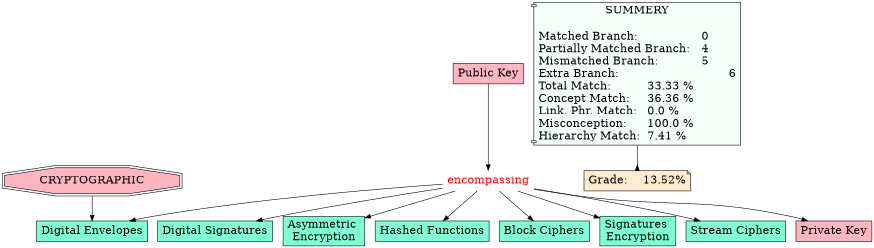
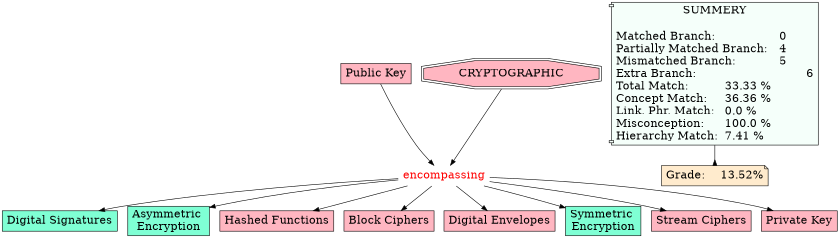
  digraph {
    node [Gsplines=true fontsize=20 shape=rect fillcolor=aquamarine style=filled]
    edge [constraint=true]
    n1 [fontcolor=red label=encompassing shape=none fillcolor="" style=""]
    n2 [label="Digital Signatures\n"]
    n3 [label="Asymmetric \nEncryption"]
-   n4 [label="Hashed Functions\n"]
-   n5 [label="Block Ciphers\n"]
-   n6 [label="Digital Envelopes\n"]
-   n7 [label="Signatures \nEncryption"]
-   n8 [label="Stream Ciphers\n"]
+   n4 [fillcolor="#FFB6C1" label="Hashed Functions\n"]
+   n5 [fillcolor="#FFB6C1" label="Block Ciphers\n"]
+   n6 [fillcolor="#FFB6C1" label="Digital Envelopes\n"]
+   n7 [label="Symmetric \nEncryption"]
+   n8 [fillcolor="#FFB6C1" label="Stream Ciphers\n"]
    n9 [fillcolor="#FFB6C1" label="Private Key\n"]
    n10 [fillcolor="#FFB6C1" label="Public Key\n"]
    n11 [fillcolor="#FFB6C1" label=CRYPTOGRAPHIC shape=doubleoctagon]
    n12 [fillcolor="#F5FFFA" label="SUMMERY\n\nMatched Branch:			0\lPartially Matched Branch:	4\lMismatched Branch:		5\lExtra Branch:				6\lTotal Match:		33.33 %\lConcept Match:	36.36 %\lLink. Phr. Match:	0.0 %\lMisconception:	100.0 %\lHierarchy Match:	7.41 %\l" shape=component]
    n13 [fillcolor="#FFEBCD" label="Grade:	13.52%" shape=note]
    n1 -> n2
    n1 -> n3
    n1 -> n4
    n1 -> n5
    n1 -> n6
    n1 -> n7
    n1 -> n8
    n1 -> n9
    n10 -> n1
-   n11 -> n6
+   n11 -> n1
    n12 -> n13 [arrowhead=inv color=black]
  }
